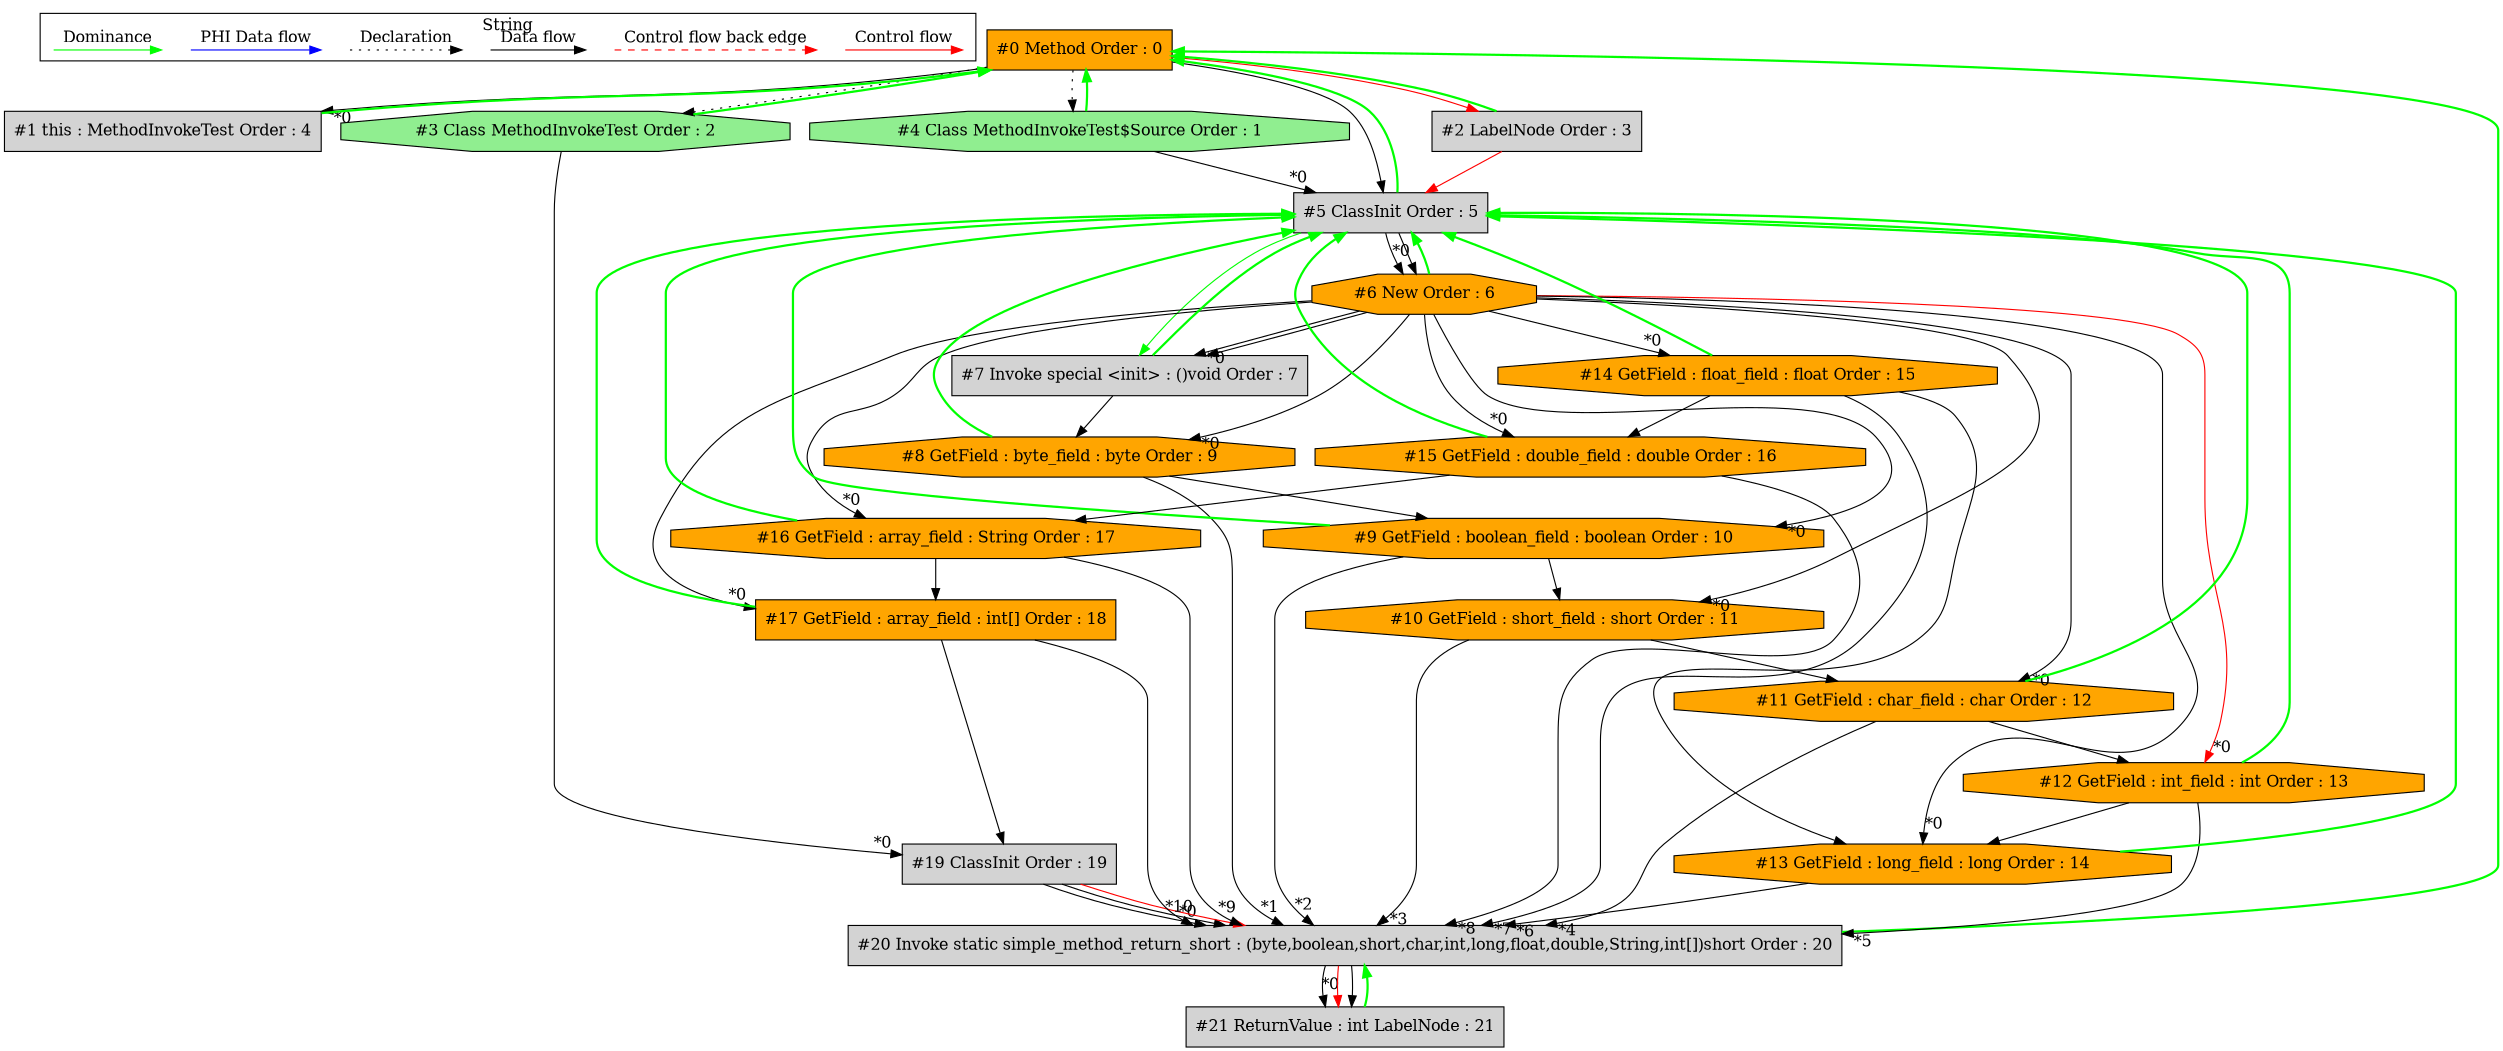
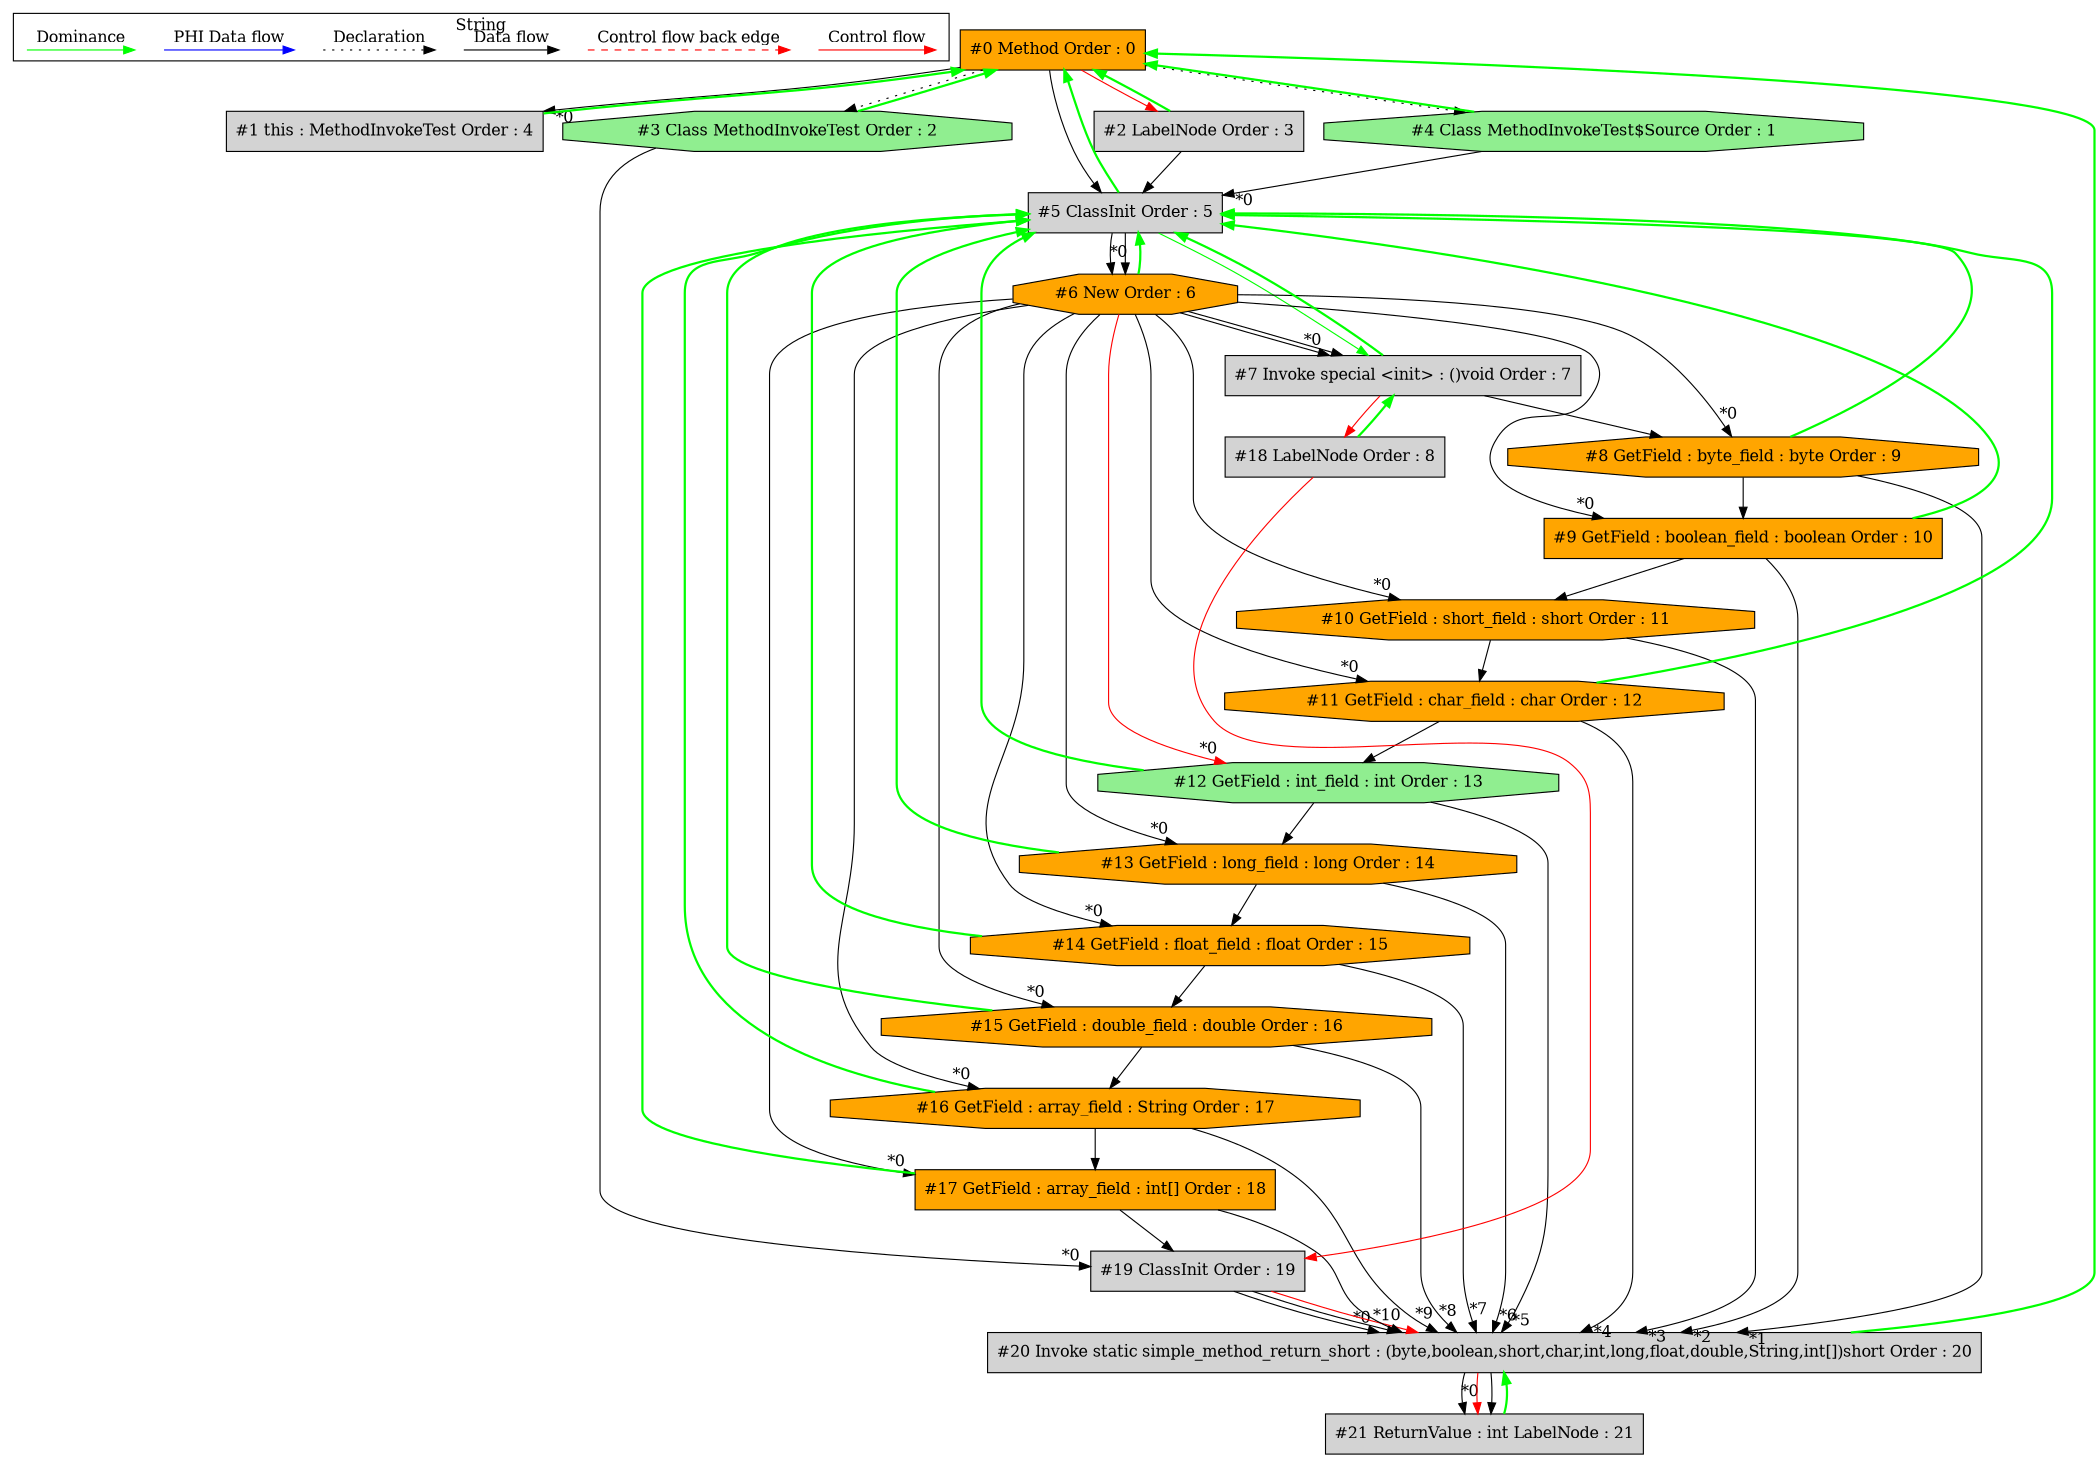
  digraph {
    ordering=in
    node [shape=point style=filled]
    c0 [style=invis]
    c1 [style=invis]
    c2 [style=invis]
    c3 [style=invis]
    d0 [style=invis]
    d1 [style=invis]
    d2 [style=invis]
    d3 [style=invis]
    d4 [style=invis]
    d5 [style=invis]
    d6 [style=invis]
    d7 [style=invis]
    n13 [fillcolor=orange label="#0 Method Order : 0" shape=box]
    n14 [fillcolor=lightgrey label="#1 this : MethodInvokeTest Order : 4" shape=box]
    n15 [fillcolor=lightgrey label="#2 LabelNode Order : 3" shape=box]
    n16 [fillcolor=lightgreen label="#3 Class MethodInvokeTest Order : 2" shape=octagon]
    n17 [fillcolor=lightgreen label="#4 Class MethodInvokeTest$Source Order : 1" shape=octagon]
    n18 [fillcolor=lightgrey label="#5 ClassInit Order : 5" shape=box]
    n19 [fillcolor=lightgrey label="#19 ClassInit Order : 19" shape=box]
    n20 [fillcolor=orange label="#6 New Order : 6" shape=octagon]
    n21 [fillcolor=lightgrey label="#7 Invoke special <init> : ()void Order : 7" shape=box]
    n22 [fillcolor=lightgrey label="#20 Invoke static simple_method_return_short : (byte,boolean,short,char,int,long,float,double,String,int[])short Order : 20" shape=box]
    n23 [fillcolor=orange label="#8 GetField : byte_field : byte Order : 9" shape=octagon]
-   n24 [fillcolor=orange label="#9 GetField : boolean_field : boolean Order : 10" shape=octagon]
+   n24 [fillcolor=orange label="#9 GetField : boolean_field : boolean Order : 10" shape=box]
    n25 [fillcolor=orange label="#10 GetField : short_field : short Order : 11" shape=octagon]
    n26 [fillcolor=orange label="#11 GetField : char_field : char Order : 12" shape=octagon]
-   n27 [fillcolor=orange label="#12 GetField : int_field : int Order : 13" shape=octagon]
+   n27 [fillcolor=lightgreen label="#12 GetField : int_field : int Order : 13" shape=octagon]
    n28 [fillcolor=orange label="#13 GetField : long_field : long Order : 14" shape=octagon]
    n29 [fillcolor=orange label="#14 GetField : float_field : float Order : 15" shape=octagon]
    n30 [fillcolor=orange label="#15 GetField : double_field : double Order : 16" shape=octagon]
    n31 [fillcolor=orange label="#16 GetField : array_field : String Order : 17" shape=octagon]
    n32 [fillcolor=orange label="#17 GetField : array_field : int[] Order : 18" shape=box]
+   n33 [fillcolor=lightgrey label="#18 LabelNode Order : 8" shape=box]
    n34 [fillcolor=lightgrey label="#21 ReturnValue : int LabelNode : 21" shape=box]
    subgraph cluster_1 {
      label=String
      subgraph sub_2 {
        label=Legend
        rank=same
        c0
        c1
        c2
        c3
        d0
        d1
        d2
        d3
        d4
        d5
        d6
        d7
      }
    }
    c0 -> c1 [color=red label="Control flow" style=solid]
    c2 -> c3 [color=red label="Control flow back edge" style=dashed]
    d0 -> d1 [label="Data flow"]
    d2 -> d3 [label=Declaration style=dotted]
    d4 -> d5 [color=blue label="PHI Data flow"]
    d6 -> d7 [color=green label=Dominance]
    n13 -> n14 [headlabel="*0" labeldistance=2]
    n13 -> n15 [color=red fontcolor=red labeldistance=2]
    n13 -> n16 [style=dotted]
    n13 -> n17 [style=dotted]
    n13 -> n18
    n14 -> n13 [color=green dir=forward penwidth=2]
    n15 -> n13 [color=green dir=forward penwidth=2]
-   n15 -> n18 [color=red fontcolor=red labeldistance=2]
+   n15 -> n18 [color=black fontcolor=red labeldistance=2]
    n16 -> n13 [color=green dir=forward penwidth=2]
    n16 -> n19 [headlabel="*0" labeldistance=2]
    n17 -> n13 [color=green dir=forward penwidth=2]
    n17 -> n18 [headlabel="*0" labeldistance=2]
    n18 -> n13 [color=green dir=forward penwidth=2]
    n18 -> n20 [headlabel="*0" labeldistance=2]
    n18 -> n20
    n18 -> n21 [color=green fontcolor=red labeldistance=2]
    n19 -> n22 [headlabel="*0" labeldistance=2]
    n19 -> n22
    n19 -> n22 [color=red fontcolor=red labeldistance=2]
    n20 -> n18 [color=green dir=forward penwidth=2]
    n20 -> n21 [headlabel="*0" labeldistance=2]
    n20 -> n21
    n20 -> n23 [headlabel="*0" labeldistance=2]
    n20 -> n24 [headlabel="*0" labeldistance=2]
    n20 -> n25 [headlabel="*0" labeldistance=2]
    n20 -> n26 [headlabel="*0" labeldistance=2]
    n20 -> n27 [color=red headlabel="*0" labeldistance=2]
    n20 -> n28 [headlabel="*0" labeldistance=2]
    n20 -> n29 [headlabel="*0" labeldistance=2]
    n20 -> n30 [headlabel="*0" labeldistance=2]
    n20 -> n31 [headlabel="*0" labeldistance=2]
    n20 -> n32 [headlabel="*0" labeldistance=2]
    n21 -> n18 [color=green dir=forward penwidth=2]
    n21 -> n23
+   n21 -> n33 [color=red fontcolor=red labeldistance=2]
    n22 -> n13 [color=green dir=forward penwidth=2]
    n22 -> n34 [headlabel="*0" labeldistance=2]
    n22 -> n34 [color=red fontcolor=red labeldistance=2]
    n22 -> n34
    n23 -> n18 [color=green dir=forward penwidth=2]
    n23 -> n22 [headlabel="*1" labeldistance=2]
    n23 -> n24
    n24 -> n18 [color=green dir=forward penwidth=2]
    n24 -> n22 [headlabel="*2" labeldistance=2]
    n24 -> n25
    n25 -> n22 [headlabel="*3" labeldistance=2]
    n25 -> n26
    n26 -> n18 [color=green dir=forward penwidth=2]
    n26 -> n22 [headlabel="*4" labeldistance=2]
    n26 -> n27
    n27 -> n18 [color=green dir=forward penwidth=2]
    n27 -> n22 [headlabel="*5" labeldistance=2]
    n27 -> n28
    n28 -> n18 [color=green dir=forward penwidth=2]
    n28 -> n22 [headlabel="*6" labeldistance=2]
-   n29 -> n28
+   n28 -> n29
    n29 -> n18 [color=green dir=forward penwidth=2]
    n29 -> n22 [headlabel="*7" labeldistance=2]
    n29 -> n30
    n30 -> n18 [color=green dir=forward penwidth=2]
    n30 -> n22 [headlabel="*8" labeldistance=2]
    n30 -> n31
    n31 -> n18 [color=green dir=forward penwidth=2]
    n31 -> n22 [headlabel="*9" labeldistance=2]
    n31 -> n32
    n32 -> n18 [color=green dir=forward penwidth=2]
    n32 -> n19
    n32 -> n22 [headlabel="*10" labeldistance=2]
+   n33 -> n19 [color=red fontcolor=red labeldistance=2]
+   n33 -> n21 [color=green dir=forward penwidth=2]
    n34 -> n22 [color=green dir=forward penwidth=2]
  }
